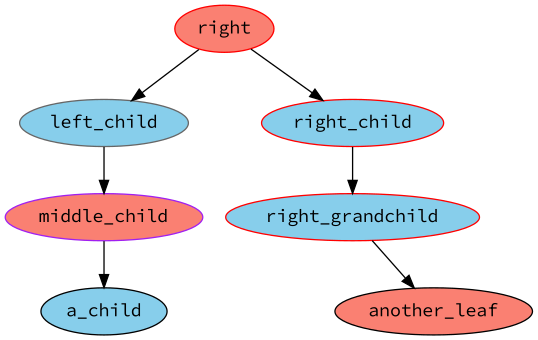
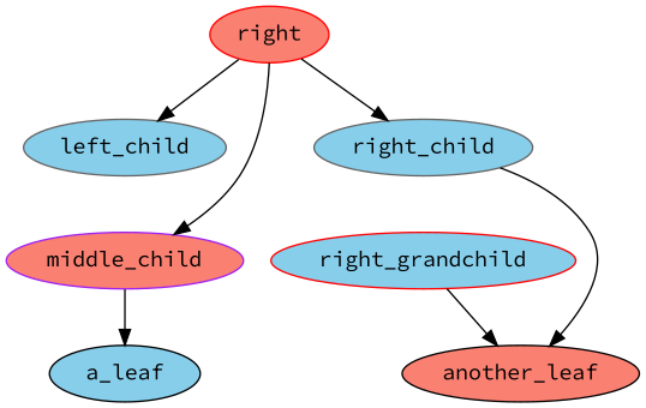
  digraph {
    fontname="Source Code Pro"
    node [color=red fillcolor=skyblue fontname="Source Code Pro" style=filled]
    edge [fontname="Source Code Pro"]
    n1 [fillcolor=salmon label=right]
    left_child [color=gray40]
    middle_child [color=purple fillcolor=salmon]
-   right_child
-   a_leaf [color=black label=a_child]
+   right_child [color=gray40]
+   a_leaf [color=black]
    right_grandchild
    another_leaf [color=black fillcolor=salmon]
    n1 -> left_child
-   left_child -> middle_child
+   n1 -> middle_child
    n1 -> right_child
    middle_child -> a_leaf
-   right_child -> right_grandchild
+   right_child -> another_leaf
    right_grandchild -> another_leaf
  }
